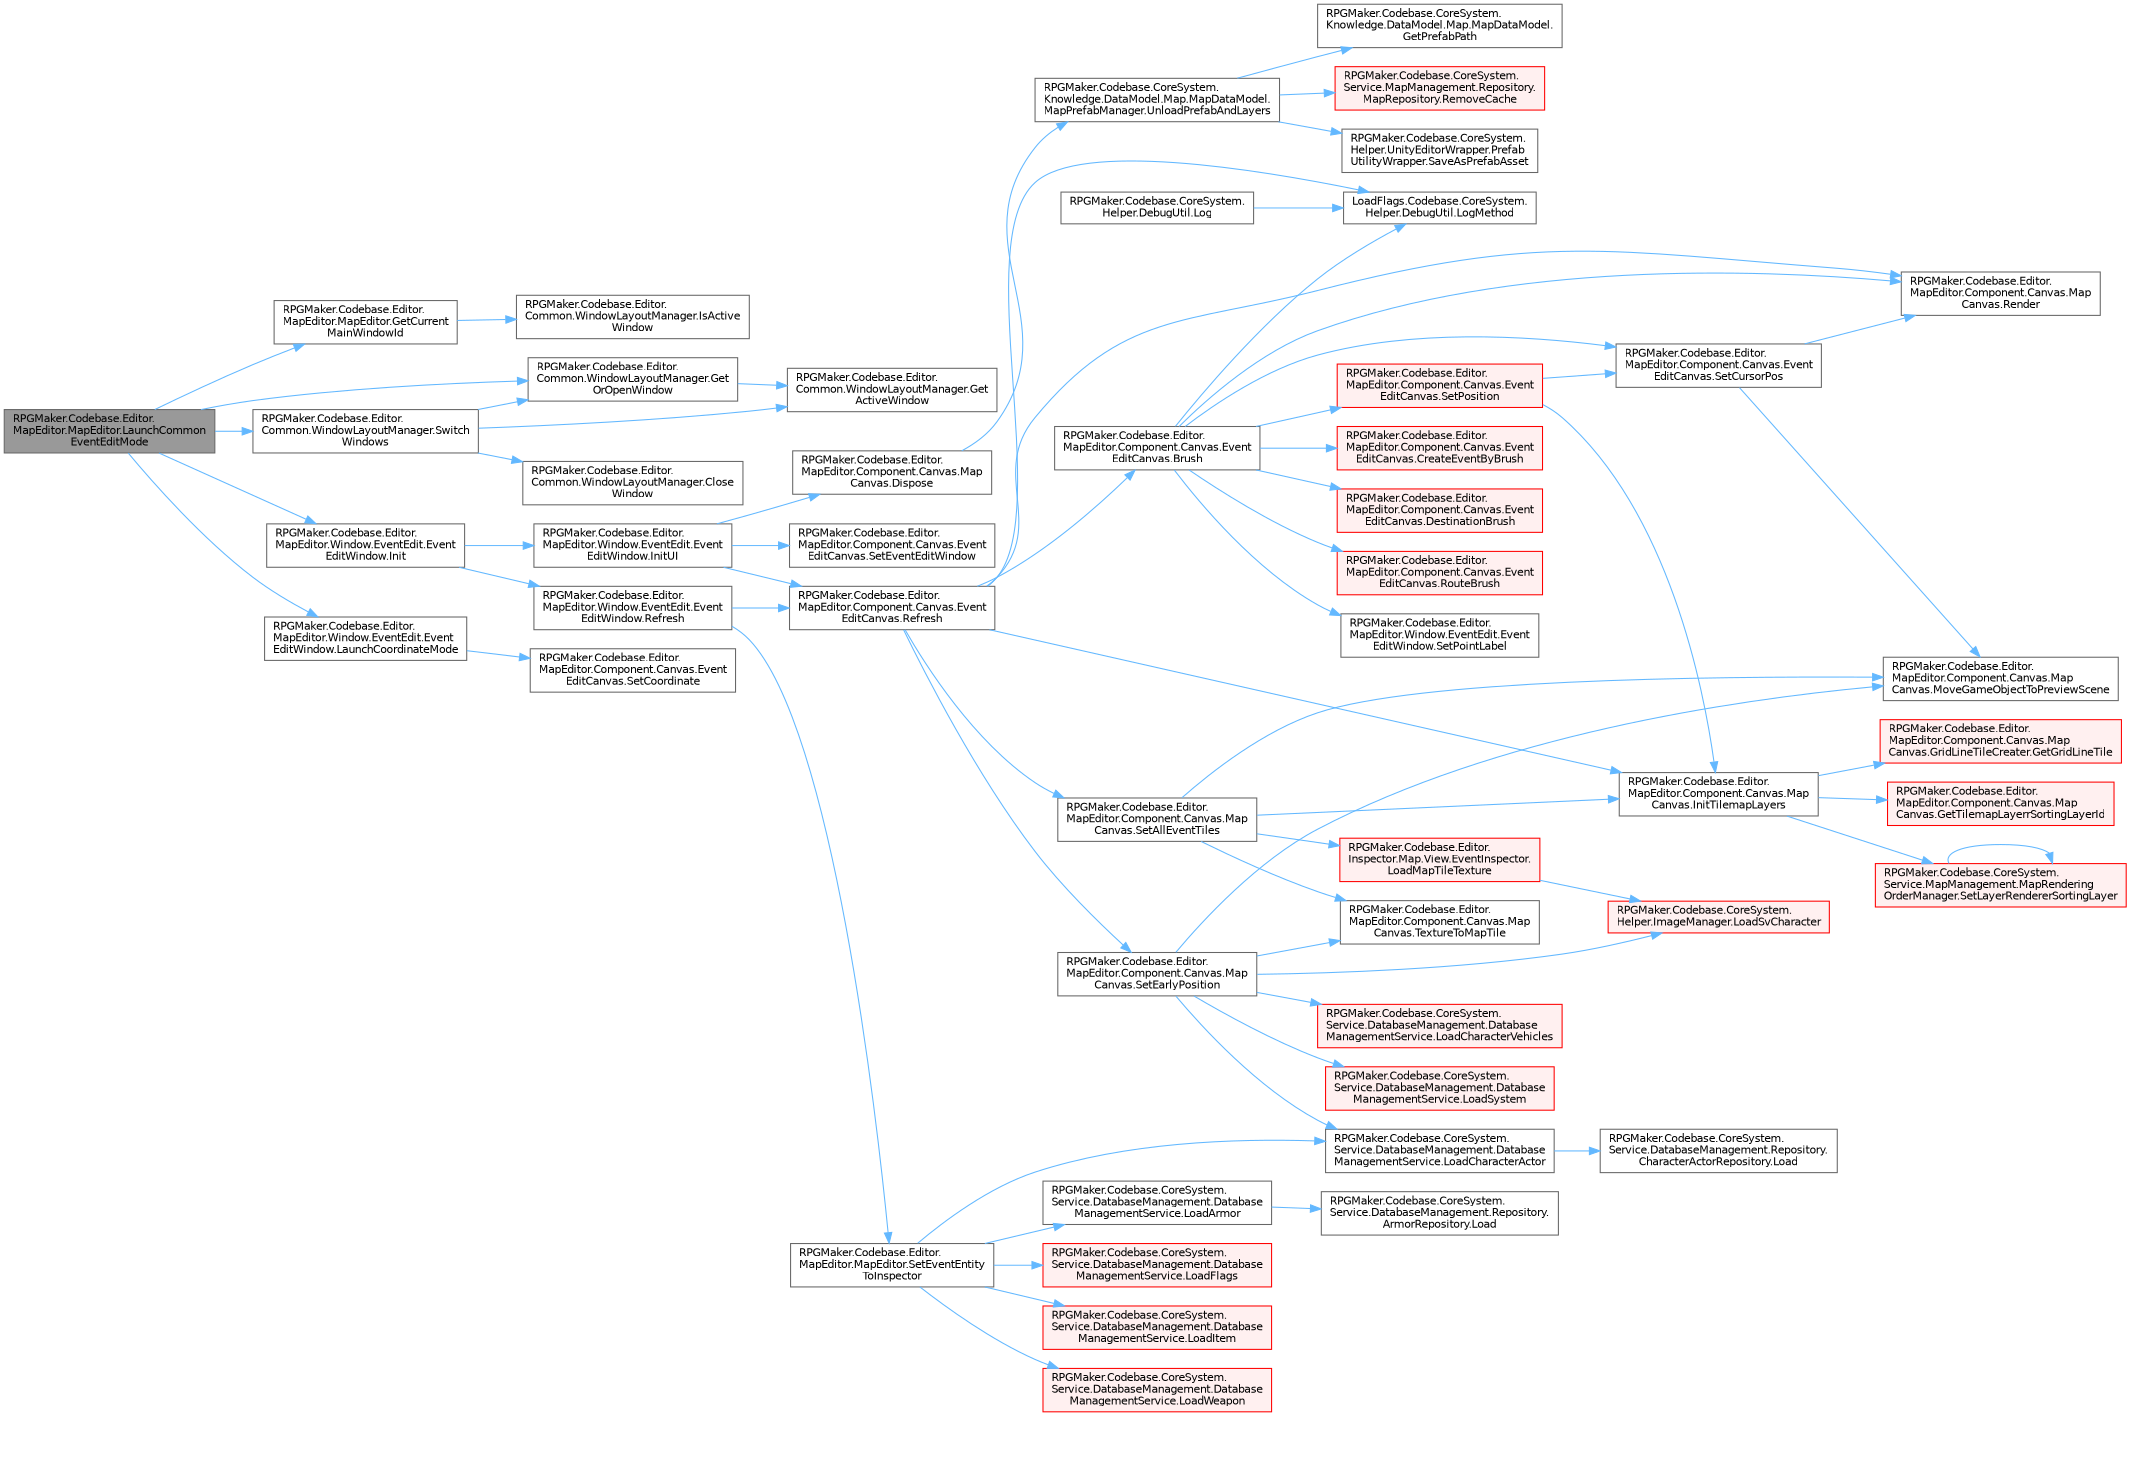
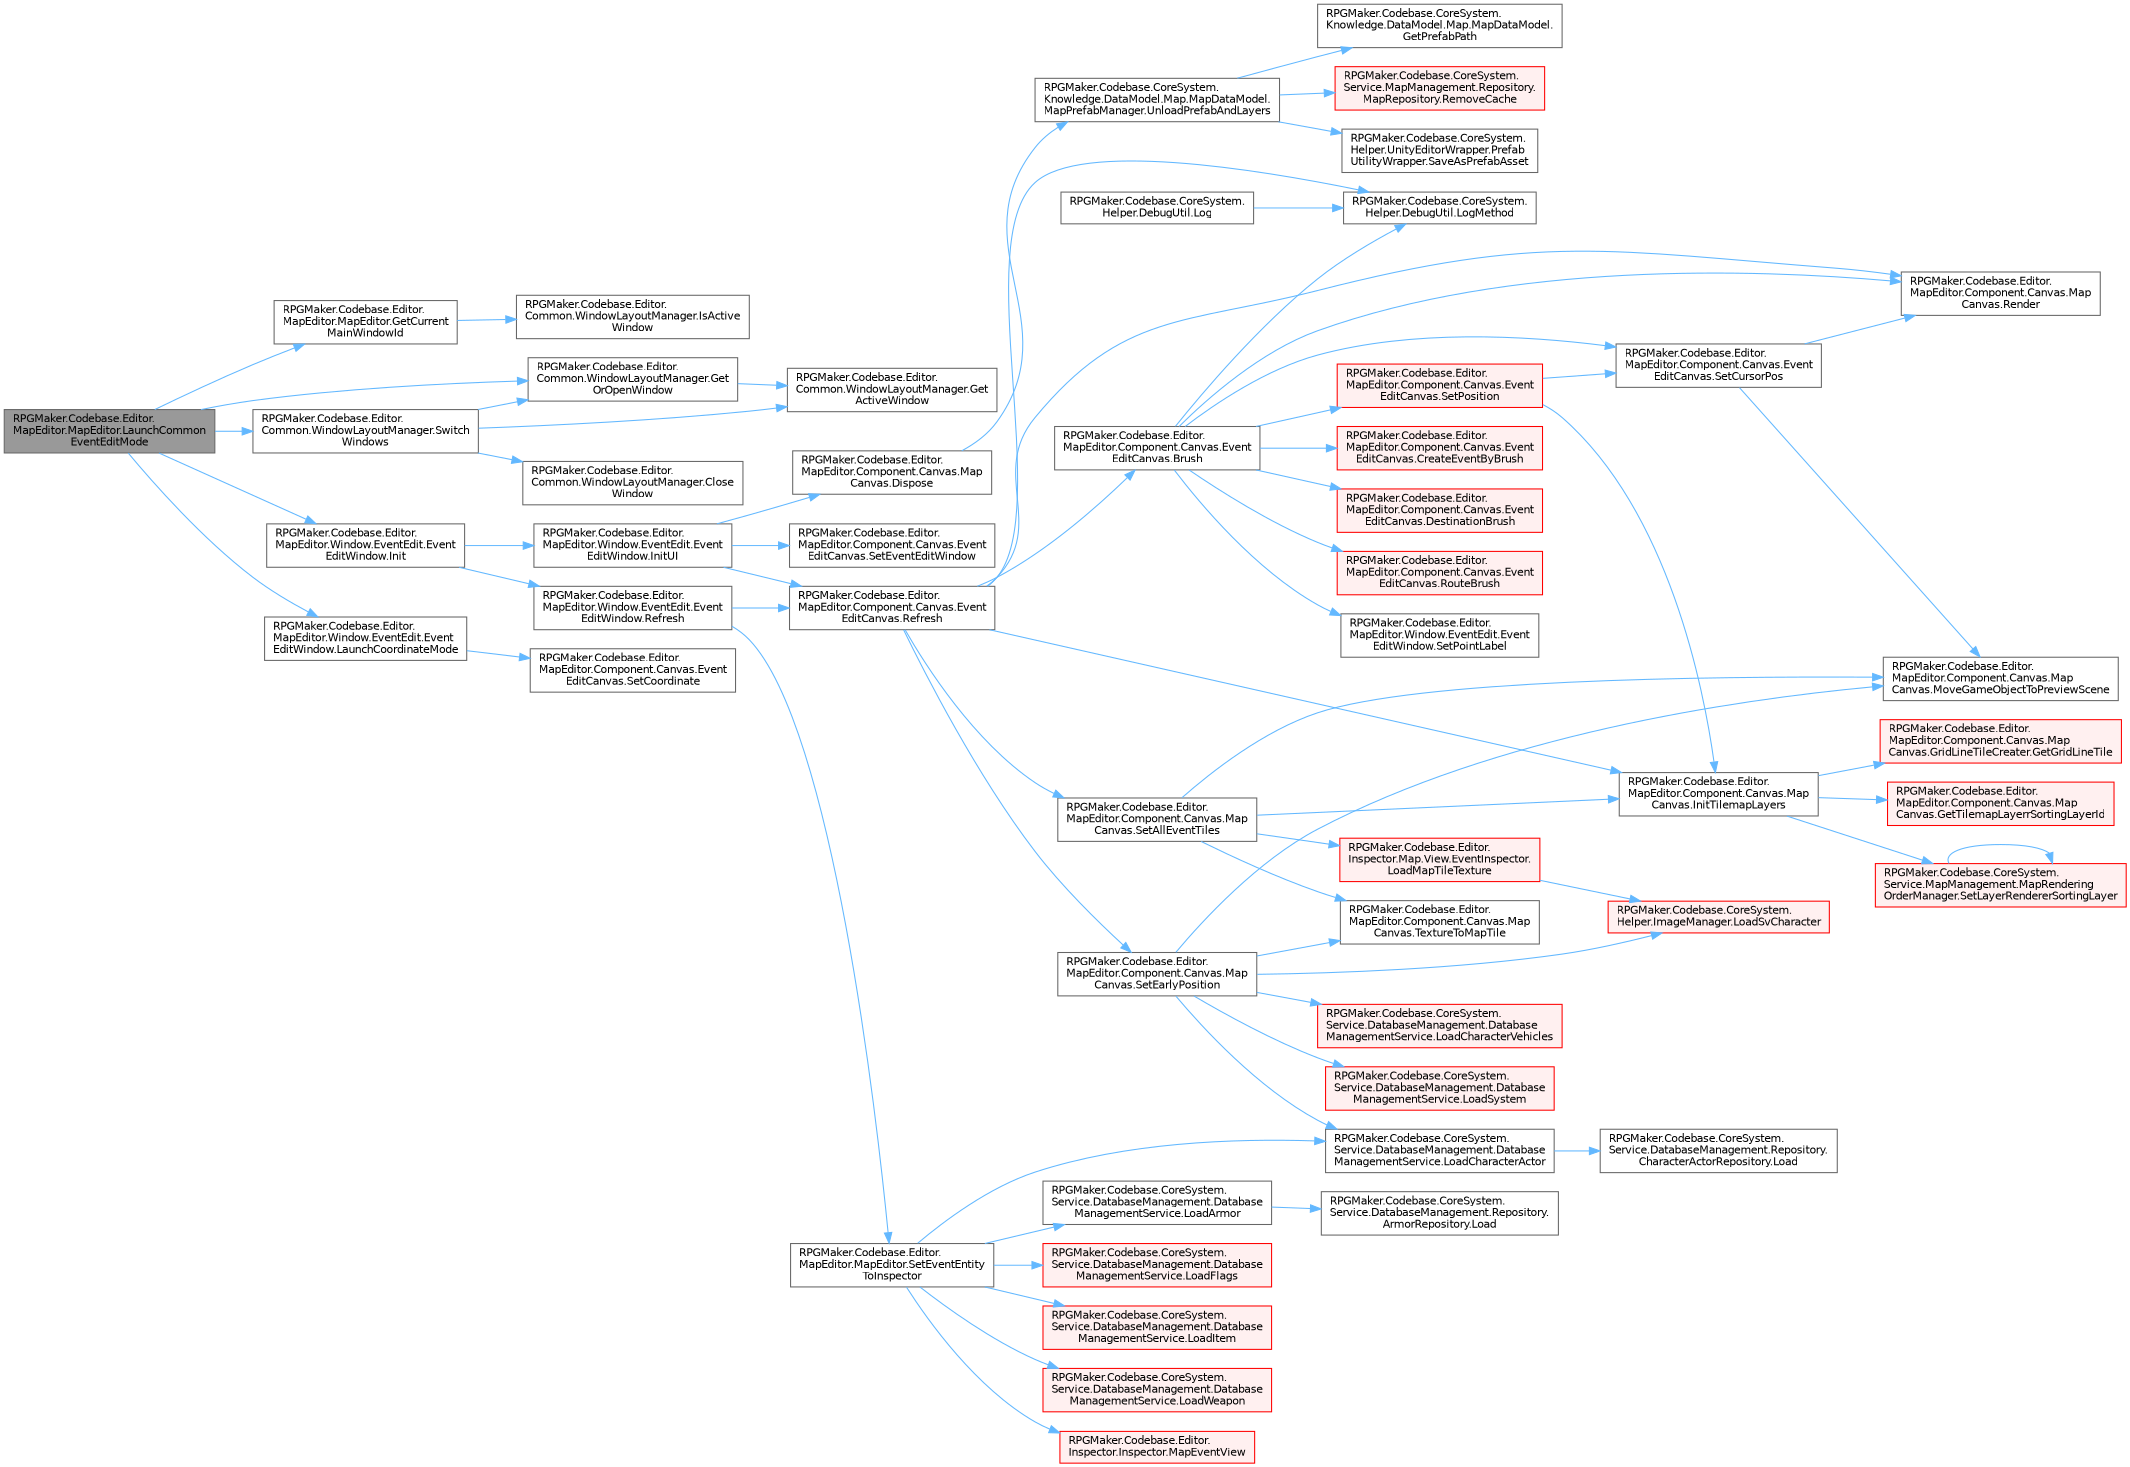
  digraph {
    rankdir=LR
    node [color=grey40 fillcolor=white fontname=Helvetica fontsize=10 shape=box style=filled]
    edge [color=steelblue1 fontname=Helvetica fontsize=10 labelfontname=Helvetica labelfontsize=10 style=solid]
    n1 [color=gray40 fillcolor=grey60 fontcolor=black height=0.2 label="RPGMaker.Codebase.Editor.\lMapEditor.MapEditor.LaunchCommon\lEventEditMode" width=0.4]
    n2 [height=0.2 label="RPGMaker.Codebase.Editor.\lMapEditor.MapEditor.GetCurrent\lMainWindowId" width=0.4]
    n3 [height=0.2 label="RPGMaker.Codebase.Editor.\lCommon.WindowLayoutManager.Get\lOrOpenWindow" width=0.4]
    n4 [height=0.2 label="RPGMaker.Codebase.Editor.\lMapEditor.Window.EventEdit.Event\lEditWindow.Init" width=0.4]
    n5 [height=0.2 label="RPGMaker.Codebase.Editor.\lMapEditor.Window.EventEdit.Event\lEditWindow.LaunchCoordinateMode" width=0.4]
    n6 [height=0.2 label="RPGMaker.Codebase.Editor.\lCommon.WindowLayoutManager.Switch\lWindows" width=0.4]
    n7 [height=0.2 label="RPGMaker.Codebase.Editor.\lCommon.WindowLayoutManager.IsActive\lWindow" width=0.4]
    n8 [height=0.2 label="RPGMaker.Codebase.Editor.\lCommon.WindowLayoutManager.Get\lActiveWindow" width=0.4]
    n9 [height=0.2 label="RPGMaker.Codebase.Editor.\lMapEditor.Window.EventEdit.Event\lEditWindow.InitUI" width=0.4]
    n10 [height=0.2 label="RPGMaker.Codebase.Editor.\lMapEditor.Window.EventEdit.Event\lEditWindow.Refresh" width=0.4]
    n11 [height=0.2 label="RPGMaker.Codebase.Editor.\lMapEditor.Component.Canvas.Event\lEditCanvas.SetCoordinate" width=0.4]
    n12 [height=0.2 label="RPGMaker.Codebase.Editor.\lCommon.WindowLayoutManager.Close\lWindow" width=0.4]
    n13 [height=0.2 label="RPGMaker.Codebase.Editor.\lMapEditor.Component.Canvas.Map\lCanvas.Dispose" width=0.4]
    n14 [height=0.2 label="RPGMaker.Codebase.Editor.\lMapEditor.Component.Canvas.Event\lEditCanvas.Refresh" width=0.4]
    n15 [height=0.2 label="RPGMaker.Codebase.Editor.\lMapEditor.Component.Canvas.Event\lEditCanvas.SetEventEditWindow" width=0.4]
    n16 [height=0.2 label="RPGMaker.Codebase.Editor.\lMapEditor.MapEditor.SetEventEntity\lToInspector" width=0.4]
    n17 [height=0.2 label="RPGMaker.Codebase.CoreSystem.\lKnowledge.DataModel.Map.MapDataModel.\lMapPrefabManager.UnloadPrefabAndLayers" width=0.4]
    n18 [height=0.2 label="RPGMaker.Codebase.Editor.\lMapEditor.Component.Canvas.Event\lEditCanvas.Brush" width=0.4]
-   n19 [height=0.2 label="LoadFlags.Codebase.CoreSystem.\lHelper.DebugUtil.LogMethod" width=0.4]
+   n19 [height=0.2 label="RPGMaker.Codebase.CoreSystem.\lHelper.DebugUtil.LogMethod" width=0.4]
    n20 [height=0.2 label="RPGMaker.Codebase.Editor.\lMapEditor.Component.Canvas.Map\lCanvas.Render" width=0.4]
    n21 [height=0.2 label="RPGMaker.Codebase.Editor.\lMapEditor.Component.Canvas.Map\lCanvas.InitTilemapLayers" width=0.4]
    n22 [height=0.2 label="RPGMaker.Codebase.Editor.\lMapEditor.Component.Canvas.Map\lCanvas.SetAllEventTiles" width=0.4]
    n23 [height=0.2 label="RPGMaker.Codebase.Editor.\lMapEditor.Component.Canvas.Map\lCanvas.SetEarlyPosition" width=0.4]
    n24 [height=0.2 label="RPGMaker.Codebase.CoreSystem.\lKnowledge.DataModel.Map.MapDataModel.\lGetPrefabPath" width=0.4]
    n25 [color=red fillcolor="#FFF0F0" height=0.2 label="RPGMaker.Codebase.CoreSystem.\lService.MapManagement.Repository.\lMapRepository.RemoveCache" width=0.4]
    n26 [height=0.2 label="RPGMaker.Codebase.CoreSystem.\lHelper.UnityEditorWrapper.Prefab\lUtilityWrapper.SaveAsPrefabAsset" width=0.4]
    n27 [color=red fillcolor="#FFF0F0" height=0.2 label="RPGMaker.Codebase.Editor.\lMapEditor.Component.Canvas.Event\lEditCanvas.CreateEventByBrush" width=0.4]
    n28 [color=red fillcolor="#FFF0F0" height=0.2 label="RPGMaker.Codebase.Editor.\lMapEditor.Component.Canvas.Event\lEditCanvas.DestinationBrush" width=0.4]
    n29 [color=red fillcolor="#FFF0F0" height=0.2 label="RPGMaker.Codebase.Editor.\lMapEditor.Component.Canvas.Event\lEditCanvas.RouteBrush" width=0.4]
    n30 [height=0.2 label="RPGMaker.Codebase.Editor.\lMapEditor.Component.Canvas.Event\lEditCanvas.SetCursorPos" width=0.4]
    n31 [height=0.2 label="RPGMaker.Codebase.Editor.\lMapEditor.Window.EventEdit.Event\lEditWindow.SetPointLabel" width=0.4]
    n32 [color=red fillcolor="#FFF0F0" height=0.2 label="RPGMaker.Codebase.Editor.\lMapEditor.Component.Canvas.Event\lEditCanvas.SetPosition" width=0.4]
    n33 [color=red fillcolor="#FFF0F0" height=0.2 label="RPGMaker.Codebase.Editor.\lMapEditor.Component.Canvas.Map\lCanvas.GridLineTileCreater.GetGridLineTile" width=0.4]
    n34 [color=red fillcolor="#FFF0F0" height=0.2 label="RPGMaker.Codebase.Editor.\lMapEditor.Component.Canvas.Map\lCanvas.GetTilemapLayerrSortingLayerId" width=0.4]
    n35 [color=red fillcolor="#FFF0F0" height=0.2 label="RPGMaker.Codebase.CoreSystem.\lService.MapManagement.MapRendering\lOrderManager.SetLayerRendererSortingLayer" width=0.4]
    n36 [height=0.2 label="RPGMaker.Codebase.Editor.\lMapEditor.Component.Canvas.Map\lCanvas.MoveGameObjectToPreviewScene" width=0.4]
    n37 [color=red fillcolor="#FFF0F0" height=0.2 label="RPGMaker.Codebase.Editor.\lInspector.Map.View.EventInspector.\lLoadMapTileTexture" width=0.4]
    n38 [height=0.2 label="RPGMaker.Codebase.Editor.\lMapEditor.Component.Canvas.Map\lCanvas.TextureToMapTile" width=0.4]
    n39 [color=red fillcolor="#FFF0F0" height=0.2 label="RPGMaker.Codebase.CoreSystem.\lHelper.ImageManager.LoadSvCharacter" width=0.4]
    n40 [height=0.2 label="RPGMaker.Codebase.CoreSystem.\lService.DatabaseManagement.Database\lManagementService.LoadCharacterActor" width=0.4]
    n41 [color=red fillcolor="#FFF0F0" height=0.2 label="RPGMaker.Codebase.CoreSystem.\lService.DatabaseManagement.Database\lManagementService.LoadCharacterVehicles" width=0.4]
    n42 [color=red fillcolor="#FFF0F0" height=0.2 label="RPGMaker.Codebase.CoreSystem.\lService.DatabaseManagement.Database\lManagementService.LoadSystem" width=0.4]
    n43 [height=0.2 label="RPGMaker.Codebase.CoreSystem.\lHelper.DebugUtil.Log" width=0.4]
    n44 [height=0.2 label="RPGMaker.Codebase.CoreSystem.\lService.DatabaseManagement.Repository.\lCharacterActorRepository.Load" width=0.4]
    n45 [height=0.2 label="RPGMaker.Codebase.CoreSystem.\lService.DatabaseManagement.Database\lManagementService.LoadArmor" width=0.4]
    n46 [color=red fillcolor="#FFF0F0" height=0.2 label="RPGMaker.Codebase.CoreSystem.\lService.DatabaseManagement.Database\lManagementService.LoadFlags" width=0.4]
    n47 [color=red fillcolor="#FFF0F0" height=0.2 label="RPGMaker.Codebase.CoreSystem.\lService.DatabaseManagement.Database\lManagementService.LoadItem" width=0.4]
    n48 [color=red fillcolor="#FFF0F0" height=0.2 label="RPGMaker.Codebase.CoreSystem.\lService.DatabaseManagement.Database\lManagementService.LoadWeapon" width=0.4]
+   n49 [color=red fillcolor="#FFF0F0" height=0.2 label="RPGMaker.Codebase.Editor.\lInspector.Inspector.MapEventView" width=0.4]
    n50 [height=0.2 label="RPGMaker.Codebase.CoreSystem.\lService.DatabaseManagement.Repository.\lArmorRepository.Load" width=0.4]
    n1 -> n2
    n1 -> n3
    n1 -> n4
    n1 -> n5
    n1 -> n6
    n2 -> n7
    n3 -> n8
    n4 -> n9
    n4 -> n10
    n5 -> n11
    n6 -> n3
    n6 -> n8
    n6 -> n12
    n9 -> n13
    n9 -> n14
    n9 -> n15
    n10 -> n14
    n10 -> n16
    n13 -> n17
    n14 -> n18
    n14 -> n19
    n14 -> n20
    n14 -> n21
    n14 -> n22
    n14 -> n23
    n16 -> n40
    n16 -> n45
    n16 -> n46
    n16 -> n47
    n16 -> n48
+   n16 -> n49
    n17 -> n24
    n17 -> n25
    n17 -> n26
    n18 -> n19
    n18 -> n20
    n18 -> n27
    n18 -> n28
    n18 -> n29
    n18 -> n30
    n18 -> n31
    n18 -> n32
    n21 -> n33
    n21 -> n34
    n21 -> n35
    n22 -> n21
    n22 -> n36
    n22 -> n37
    n22 -> n38
    n23 -> n36
    n23 -> n38
    n23 -> n39
    n23 -> n40
    n23 -> n41
    n23 -> n42
    n30 -> n20
    n30 -> n36
    n32 -> n21
    n32 -> n30
    n35 -> n35
    n37 -> n39
    n40 -> n44
    n43 -> n19
    n45 -> n50
  }
